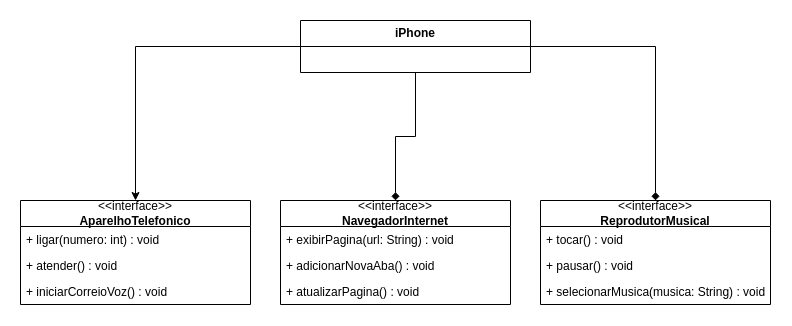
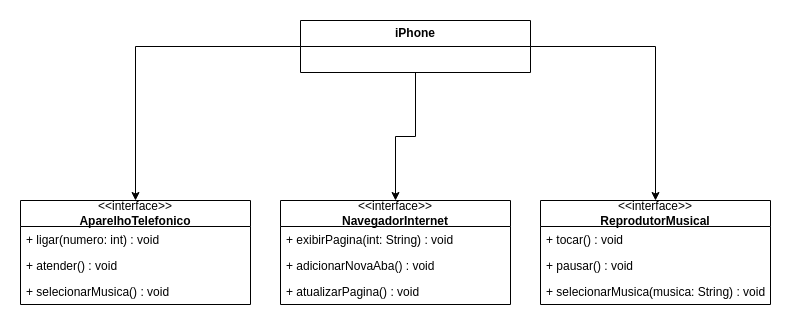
  <mxCell id="0" />
  <mxCell id="1" parent="0" />
  <mxCell id="2" style="edgeStyle=orthogonalEdgeStyle;rounded=0;orthogonalLoop=1;jettySize=auto;html=1;entryX=0.5;entryY=0;entryDx=0;entryDy=0;" edge="1" parent="1" source="5" target="14"><mxGeometry relative="1" as="geometry" /></mxCell>
- <mxCell id="3" style="edgeStyle=orthogonalEdgeStyle;rounded=0;orthogonalLoop=1;jettySize=auto;html=1;entryX=0.5;entryY=0;entryDx=0;entryDy=0;endArrow=diamond;" edge="1" parent="1" source="5" target="6"><mxGeometry relative="1" as="geometry" /></mxCell>
- <mxCell id="4" style="edgeStyle=orthogonalEdgeStyle;rounded=0;orthogonalLoop=1;jettySize=auto;html=1;entryX=0.5;entryY=0;entryDx=0;entryDy=0;endArrow=diamond;" edge="1" parent="1" source="5" target="10"><mxGeometry relative="1" as="geometry" /></mxCell>
+ <mxCell id="3" style="edgeStyle=orthogonalEdgeStyle;rounded=0;orthogonalLoop=1;jettySize=auto;html=1;entryX=0.5;entryY=0;entryDx=0;entryDy=0;" edge="1" parent="1" source="5" target="6"><mxGeometry relative="1" as="geometry" /></mxCell>
+ <mxCell id="4" style="edgeStyle=orthogonalEdgeStyle;rounded=0;orthogonalLoop=1;jettySize=auto;html=1;entryX=0.5;entryY=0;entryDx=0;entryDy=0;" edge="1" parent="1" source="5" target="10"><mxGeometry relative="1" as="geometry" /></mxCell>
  <mxCell id="5" value="&lt;b&gt;iPhone&lt;/b&gt;" style="swimlane;fontStyle=0;childLayout=stackLayout;horizontal=1;startSize=26;fillColor=none;horizontalStack=0;resizeParent=1;resizeParentMax=0;resizeLast=0;collapsible=1;marginBottom=0;whiteSpace=wrap;html=1;" vertex="1" parent="1"><mxGeometry x="300" y="20" width="230" height="52" as="geometry" /></mxCell>
  <mxCell id="6" value="&amp;lt;&amp;lt;interface&amp;gt;&amp;gt;&lt;br&gt;&lt;b&gt;NavegadorInternet&lt;/b&gt;" style="swimlane;fontStyle=0;childLayout=stackLayout;horizontal=1;startSize=26;fillColor=none;horizontalStack=0;resizeParent=1;resizeParentMax=0;resizeLast=0;collapsible=1;marginBottom=0;whiteSpace=wrap;html=1;" vertex="1" parent="1"><mxGeometry x="280" y="200" width="230" height="104" as="geometry" /></mxCell>
- <mxCell id="7" value="+ exibirPagina(url: String) : void" style="text;strokeColor=none;fillColor=none;align=left;verticalAlign=top;spacingLeft=4;spacingRight=4;overflow=hidden;rotatable=0;points=[[0,0.5],[1,0.5]];portConstraint=eastwest;whiteSpace=wrap;html=1;" vertex="1" parent="6"><mxGeometry y="26" width="230" height="26" as="geometry" /></mxCell>
+ <mxCell id="7" value="+ exibirPagina(int: String) : void" style="text;strokeColor=none;fillColor=none;align=left;verticalAlign=top;spacingLeft=4;spacingRight=4;overflow=hidden;rotatable=0;points=[[0,0.5],[1,0.5]];portConstraint=eastwest;whiteSpace=wrap;html=1;" vertex="1" parent="6"><mxGeometry y="26" width="230" height="26" as="geometry" /></mxCell>
  <mxCell id="8" value="+ adicionarNovaAba() : void" style="text;strokeColor=none;fillColor=none;align=left;verticalAlign=top;spacingLeft=4;spacingRight=4;overflow=hidden;rotatable=0;points=[[0,0.5],[1,0.5]];portConstraint=eastwest;whiteSpace=wrap;html=1;" vertex="1" parent="6"><mxGeometry y="52" width="230" height="26" as="geometry" /></mxCell>
  <mxCell id="9" value="+ atualizarPagina() : void" style="text;strokeColor=none;fillColor=none;align=left;verticalAlign=top;spacingLeft=4;spacingRight=4;overflow=hidden;rotatable=0;points=[[0,0.5],[1,0.5]];portConstraint=eastwest;whiteSpace=wrap;html=1;" vertex="1" parent="6"><mxGeometry y="78" width="230" height="26" as="geometry" /></mxCell>
  <mxCell id="10" value="&amp;lt;&amp;lt;interface&amp;gt;&amp;gt;&lt;br&gt;&lt;b&gt;ReprodutorMusical&lt;/b&gt;" style="swimlane;fontStyle=0;childLayout=stackLayout;horizontal=1;startSize=26;fillColor=none;horizontalStack=0;resizeParent=1;resizeParentMax=0;resizeLast=0;collapsible=1;marginBottom=0;whiteSpace=wrap;html=1;" vertex="1" parent="1"><mxGeometry x="540" y="200" width="230" height="104" as="geometry" /></mxCell>
  <mxCell id="11" value="+ tocar() : void" style="text;strokeColor=none;fillColor=none;align=left;verticalAlign=top;spacingLeft=4;spacingRight=4;overflow=hidden;rotatable=0;points=[[0,0.5],[1,0.5]];portConstraint=eastwest;whiteSpace=wrap;html=1;" vertex="1" parent="10"><mxGeometry y="26" width="230" height="26" as="geometry" /></mxCell>
  <mxCell id="12" value="+ pausar() : void" style="text;strokeColor=none;fillColor=none;align=left;verticalAlign=top;spacingLeft=4;spacingRight=4;overflow=hidden;rotatable=0;points=[[0,0.5],[1,0.5]];portConstraint=eastwest;whiteSpace=wrap;html=1;" vertex="1" parent="10"><mxGeometry y="52" width="230" height="26" as="geometry" /></mxCell>
  <mxCell id="13" value="+ selecionarMusica(musica: String) : void" style="text;strokeColor=none;fillColor=none;align=left;verticalAlign=top;spacingLeft=4;spacingRight=4;overflow=hidden;rotatable=0;points=[[0,0.5],[1,0.5]];portConstraint=eastwest;whiteSpace=wrap;html=1;" vertex="1" parent="10"><mxGeometry y="78" width="230" height="26" as="geometry" /></mxCell>
  <mxCell id="14" value="&amp;lt;&amp;lt;interface&amp;gt;&amp;gt;&lt;br&gt;&lt;b&gt;AparelhoTelefonico&lt;/b&gt;" style="swimlane;fontStyle=0;childLayout=stackLayout;horizontal=1;startSize=26;fillColor=none;horizontalStack=0;resizeParent=1;resizeParentMax=0;resizeLast=0;collapsible=1;marginBottom=0;whiteSpace=wrap;html=1;" vertex="1" parent="1"><mxGeometry x="20" y="200" width="230" height="104" as="geometry" /></mxCell>
  <mxCell id="15" value="+ ligar(numero: int) : void" style="text;strokeColor=none;fillColor=none;align=left;verticalAlign=top;spacingLeft=4;spacingRight=4;overflow=hidden;rotatable=0;points=[[0,0.5],[1,0.5]];portConstraint=eastwest;whiteSpace=wrap;html=1;" vertex="1" parent="14"><mxGeometry y="26" width="230" height="26" as="geometry" /></mxCell>
  <mxCell id="16" value="+ atender() : void" style="text;strokeColor=none;fillColor=none;align=left;verticalAlign=top;spacingLeft=4;spacingRight=4;overflow=hidden;rotatable=0;points=[[0,0.5],[1,0.5]];portConstraint=eastwest;whiteSpace=wrap;html=1;" vertex="1" parent="14"><mxGeometry y="52" width="230" height="26" as="geometry" /></mxCell>
- <mxCell id="17" value="+ iniciarCorreioVoz() : void" style="text;strokeColor=none;fillColor=none;align=left;verticalAlign=top;spacingLeft=4;spacingRight=4;overflow=hidden;rotatable=0;points=[[0,0.5],[1,0.5]];portConstraint=eastwest;whiteSpace=wrap;html=1;" vertex="1" parent="14"><mxGeometry y="78" width="230" height="26" as="geometry" /></mxCell>
+ <mxCell id="17" value="+ selecionarMusica() : void" style="text;strokeColor=none;fillColor=none;align=left;verticalAlign=top;spacingLeft=4;spacingRight=4;overflow=hidden;rotatable=0;points=[[0,0.5],[1,0.5]];portConstraint=eastwest;whiteSpace=wrap;html=1;" vertex="1" parent="14"><mxGeometry y="78" width="230" height="26" as="geometry" /></mxCell>
